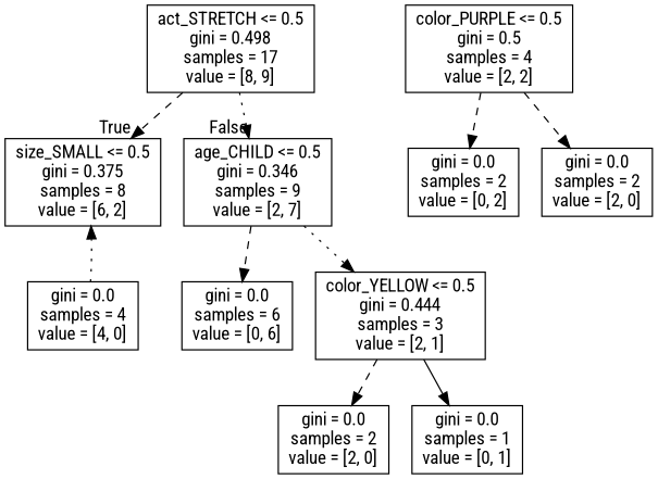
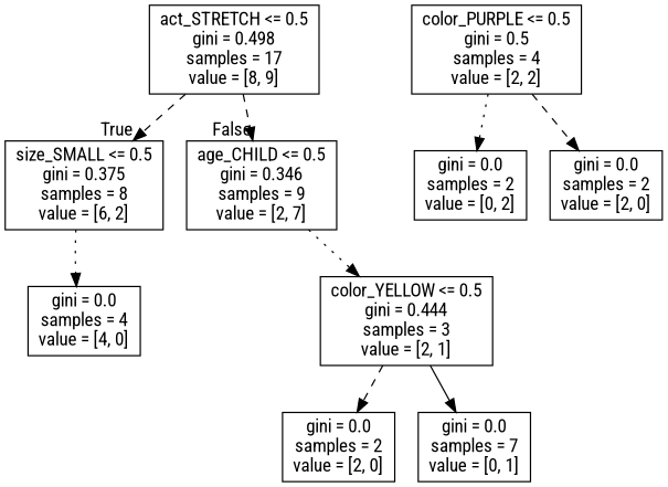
  digraph {
    fontname="Roboto Condensed"
    node [fontname="Roboto Condensed" shape=box]
    edge [fontname="Roboto Condensed" style=dashed]
    n1 [label="act_STRETCH <= 0.5\ngini = 0.498\nsamples = 17\nvalue = [8, 9]"]
    n2 [label="size_SMALL <= 0.5\ngini = 0.375\nsamples = 8\nvalue = [6, 2]"]
    n3 [label="age_CHILD <= 0.5\ngini = 0.346\nsamples = 9\nvalue = [2, 7]"]
    n4 [label="gini = 0.0\nsamples = 4\nvalue = [4, 0]"]
-   n5 [label="gini = 0.0\nsamples = 6\nvalue = [0, 6]"]
    n6 [label="color_YELLOW <= 0.5\ngini = 0.444\nsamples = 3\nvalue = [2, 1]"]
    n7 [label="color_PURPLE <= 0.5\ngini = 0.5\nsamples = 4\nvalue = [2, 2]"]
    n8 [label="gini = 0.0\nsamples = 2\nvalue = [0, 2]"]
    n9 [label="gini = 0.0\nsamples = 2\nvalue = [2, 0]"]
    n10 [label="gini = 0.0\nsamples = 2\nvalue = [2, 0]"]
-   n11 [label="gini = 0.0\nsamples = 1\nvalue = [0, 1]"]
+   n11 [label="gini = 0.0\nsamples = 7\nvalue = [0, 1]"]
    n1 -> n2 [headlabel=True labelangle=45 labeldistance=2.5]
-   n1 -> n3 [headlabel=False labelangle=-45 labeldistance=2.5 style=dotted]
-   n4 -> n2 [style=dotted]
-   n3 -> n5
+   n1 -> n3 [headlabel=False labelangle=-45 labeldistance=2.5]
+   n2 -> n4 [style=dotted]
    n3 -> n6 [style=dotted]
    n6 -> n10
    n6 -> n11 [style=solid]
-   n7 -> n8
+   n7 -> n8 [style=dotted]
    n7 -> n9
  }
